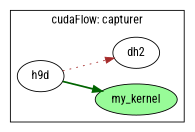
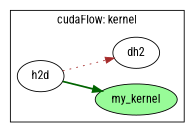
  digraph {
    fontname="Roboto Condensed"
    rankdir=LR
    node [fillcolor=white fontname="Roboto Condensed" style=filled]
    edge [fontname="Roboto Condensed"]
-   h2d [label=h9d]
+   h2d
    my_kernel [fillcolor=palegreen]
    dh2
    subgraph cluster_1 {
-     label="cudaFlow: capturer"
+     label="cudaFlow: kernel"
      h2d
      my_kernel
      dh2
    }
    h2d -> my_kernel [color=darkgreen style=bold]
    h2d -> dh2 [color=brown style=dotted]
  }
